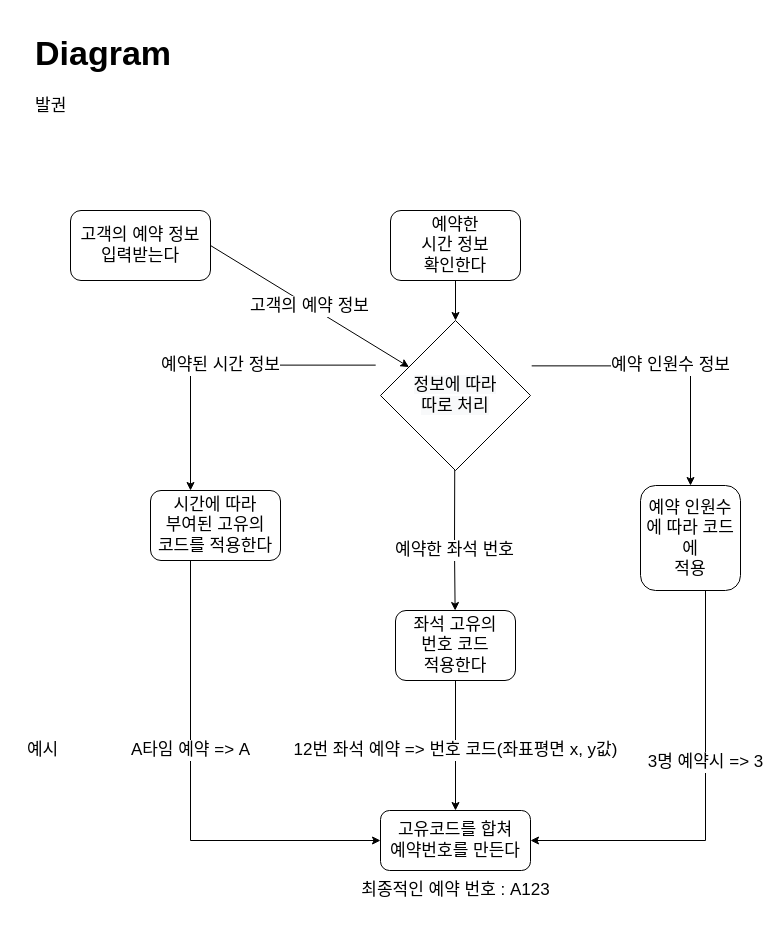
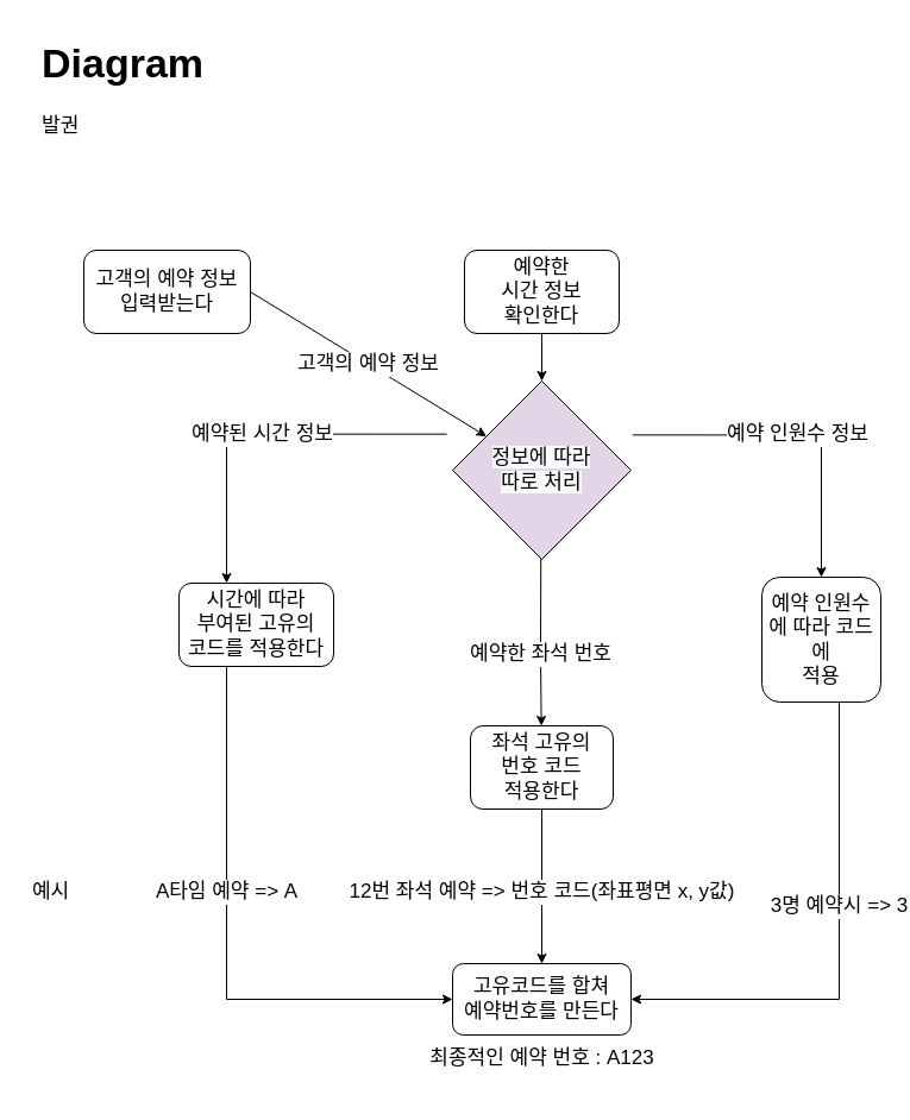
  <mxCell id="0" />
  <mxCell id="1" parent="0" />
  <mxCell id="2" value="&lt;font style=&quot;font-size: 17px&quot;&gt;고객의 예약 정보 &lt;br&gt;입력받는다&lt;/font&gt;" style="rounded=1;whiteSpace=wrap;html=1;" parent="1" vertex="1"><mxGeometry x="70" y="210" width="140" height="70" as="geometry" /></mxCell>
  <mxCell id="3" value="예약한 &lt;br&gt;시간 정보 &lt;br&gt;확인한다" style="rounded=1;whiteSpace=wrap;html=1;fontSize=17;" parent="1" vertex="1"><mxGeometry x="390" y="210" width="130" height="70" as="geometry" /></mxCell>
  <mxCell id="4" value="&lt;h1&gt;Diagram&lt;/h1&gt;&lt;p&gt;발권&lt;/p&gt;" style="text;html=1;strokeColor=none;fillColor=none;spacing=5;spacingTop=-20;whiteSpace=wrap;overflow=hidden;rounded=0;fontSize=17;" parent="1" vertex="1"><mxGeometry x="30" y="20" width="190" height="120" as="geometry" /></mxCell>
  <mxCell id="5" value="고객의 예약 정보" style="endArrow=classic;html=1;rounded=0;fontSize=17;exitX=1;exitY=0.5;exitDx=0;exitDy=0;" parent="1" source="2" target="16" edge="1"><mxGeometry width="50" height="50" relative="1" as="geometry"><mxPoint x="380" y="360" as="sourcePoint" /><mxPoint x="430" y="310" as="targetPoint" /></mxGeometry></mxCell>
  <mxCell id="6" value="시간에 따라 &lt;br&gt;부여된 고유의&lt;br&gt;코드를 적용한다" style="rounded=1;whiteSpace=wrap;html=1;fontSize=17;" parent="1" vertex="1"><mxGeometry x="150" y="490" width="130" height="70" as="geometry" /></mxCell>
  <mxCell id="7" value="예약된 시간 정보" style="edgeStyle=segmentEdgeStyle;endArrow=classic;html=1;rounded=0;fontSize=17;exitX=-0.032;exitY=0.496;exitDx=0;exitDy=0;exitPerimeter=0;" parent="1" edge="1"><mxGeometry width="50" height="50" relative="1" as="geometry"><mxPoint x="375.2" y="364.64" as="sourcePoint" /><mxPoint x="190" y="490" as="targetPoint" /></mxGeometry></mxCell>
  <mxCell id="8" value="" style="endArrow=classic;html=1;rounded=0;fontSize=17;exitX=0.5;exitY=1;exitDx=0;exitDy=0;" parent="1" source="3" edge="1"><mxGeometry width="50" height="50" relative="1" as="geometry"><mxPoint x="380" y="360" as="sourcePoint" /><mxPoint x="455" y="320" as="targetPoint" /></mxGeometry></mxCell>
  <mxCell id="9" value="예약한 좌석 번호" style="endArrow=classic;html=1;rounded=0;fontSize=17;exitX=0.496;exitY=0.984;exitDx=0;exitDy=0;exitPerimeter=0;" parent="1" target="10" edge="1"><mxGeometry x="0.404" width="50" height="50" relative="1" as="geometry"><mxPoint x="454.4" y="408.56" as="sourcePoint" /><mxPoint x="454" y="470" as="targetPoint" /><Array as="points"><mxPoint x="454" y="550" /></Array><mxPoint as="offset" /></mxGeometry></mxCell>
  <mxCell id="10" value="좌석 고유의 &lt;br&gt;번호 코드 &lt;br&gt;적용한다" style="rounded=1;whiteSpace=wrap;html=1;fontSize=17;" parent="1" vertex="1"><mxGeometry x="395" y="610" width="120" height="70" as="geometry" /></mxCell>
  <mxCell id="11" value="예시&amp;nbsp;" style="text;html=1;strokeColor=none;fillColor=none;align=center;verticalAlign=middle;whiteSpace=wrap;rounded=0;fontSize=17;" parent="1" vertex="1"><mxGeometry x="20" y="720" width="50" height="60" as="geometry" /></mxCell>
  <mxCell id="12" value="예약 인원수 정보" style="edgeStyle=segmentEdgeStyle;endArrow=classic;html=1;rounded=0;fontSize=17;exitX=1.008;exitY=0.504;exitDx=0;exitDy=0;exitPerimeter=0;entryX=0.5;entryY=0;entryDx=0;entryDy=0;" parent="1" target="13" edge="1"><mxGeometry width="50" height="50" relative="1" as="geometry"><mxPoint x="531.2" y="365.36" as="sourcePoint" /><mxPoint x="710" y="490" as="targetPoint" /></mxGeometry></mxCell>
  <mxCell id="13" value="예약 인원수에 따라 코드에 &lt;br&gt;적용" style="rounded=1;whiteSpace=wrap;html=1;fontSize=17;" parent="1" vertex="1"><mxGeometry x="640" y="485" width="100" height="105" as="geometry" /></mxCell>
  <mxCell id="14" value="최종적인 예약 번호 : A123" style="text;html=1;strokeColor=none;fillColor=none;align=center;verticalAlign=middle;whiteSpace=wrap;rounded=0;fontSize=17;" parent="1" vertex="1"><mxGeometry x="322.5" y="860" width="265" height="60" as="geometry" /></mxCell>
  <mxCell id="15" value="고유코드를 합쳐 &lt;br&gt;예약번호를 만든다" style="rounded=1;whiteSpace=wrap;html=1;fontSize=17;" parent="1" vertex="1"><mxGeometry x="380" y="810" width="150" height="60" as="geometry" /></mxCell>
- <mxCell id="16" value="&#10;&#10;&lt;span style=&quot;color: rgb(0, 0, 0); font-family: helvetica; font-size: 17px; font-style: normal; font-weight: 400; letter-spacing: normal; text-align: center; text-indent: 0px; text-transform: none; word-spacing: 0px; background-color: rgb(248, 249, 250); display: inline; float: none;&quot;&gt;정보에 따라&lt;/span&gt;&lt;br style=&quot;color: rgb(0, 0, 0); font-family: helvetica; font-size: 17px; font-style: normal; font-weight: 400; letter-spacing: normal; text-align: center; text-indent: 0px; text-transform: none; word-spacing: 0px; background-color: rgb(248, 249, 250);&quot;&gt;&lt;span style=&quot;color: rgb(0, 0, 0); font-family: helvetica; font-size: 17px; font-style: normal; font-weight: 400; letter-spacing: normal; text-align: center; text-indent: 0px; text-transform: none; word-spacing: 0px; background-color: rgb(248, 249, 250); display: inline; float: none;&quot;&gt;따로 처리&lt;/span&gt;&#10;&#10;" style="rhombus;whiteSpace=wrap;html=1;fontSize=17;" parent="1" vertex="1"><mxGeometry x="380" y="320" width="150" height="150" as="geometry" /></mxCell>
+ <mxCell id="16" value="&#10;&#10;&lt;span style=&quot;color: rgb(0, 0, 0); font-family: helvetica; font-size: 17px; font-style: normal; font-weight: 400; letter-spacing: normal; text-align: center; text-indent: 0px; text-transform: none; word-spacing: 0px; background-color: rgb(248, 249, 250); display: inline; float: none;&quot;&gt;정보에 따라&lt;/span&gt;&lt;br style=&quot;color: rgb(0, 0, 0); font-family: helvetica; font-size: 17px; font-style: normal; font-weight: 400; letter-spacing: normal; text-align: center; text-indent: 0px; text-transform: none; word-spacing: 0px; background-color: rgb(248, 249, 250);&quot;&gt;&lt;span style=&quot;color: rgb(0, 0, 0); font-family: helvetica; font-size: 17px; font-style: normal; font-weight: 400; letter-spacing: normal; text-align: center; text-indent: 0px; text-transform: none; word-spacing: 0px; background-color: rgb(248, 249, 250); display: inline; float: none;&quot;&gt;따로 처리&lt;/span&gt;&#10;&#10;" style="rhombus;whiteSpace=wrap;html=1;fontSize=17;fillColor=#e1d5e7;" parent="1" vertex="1"><mxGeometry x="380" y="320" width="150" height="150" as="geometry" /></mxCell>
  <mxCell id="17" value="A타임 예약 =&amp;gt; A" style="edgeStyle=segmentEdgeStyle;endArrow=classic;html=1;rounded=0;fontSize=17;exitX=0.25;exitY=1;exitDx=0;exitDy=0;entryX=0;entryY=0.5;entryDx=0;entryDy=0;" parent="1" source="6" target="15" edge="1"><mxGeometry x="-0.173" width="50" height="50" relative="1" as="geometry"><mxPoint x="380" y="700" as="sourcePoint" /><mxPoint x="350" y="840" as="targetPoint" /><Array as="points"><mxPoint x="190" y="560" /><mxPoint x="190" y="840" /></Array><mxPoint as="offset" /></mxGeometry></mxCell>
  <mxCell id="18" value="12번 좌석 예약 =&amp;gt; 번호 코드(좌표평면 x, y값)" style="endArrow=classic;html=1;rounded=0;fontSize=17;entryX=0.5;entryY=0;entryDx=0;entryDy=0;exitX=0.5;exitY=1;exitDx=0;exitDy=0;" parent="1" source="10" target="15" edge="1"><mxGeometry x="0.077" width="50" height="50" relative="1" as="geometry"><mxPoint x="380" y="700" as="sourcePoint" /><mxPoint x="430" y="650" as="targetPoint" /><mxPoint as="offset" /></mxGeometry></mxCell>
  <mxCell id="19" value="3명 예약시 =&amp;gt; 3" style="edgeStyle=segmentEdgeStyle;endArrow=classic;html=1;rounded=0;fontSize=17;exitX=0.5;exitY=1;exitDx=0;exitDy=0;entryX=1;entryY=0.5;entryDx=0;entryDy=0;" parent="1" source="13" target="15" edge="1"><mxGeometry x="-0.152" width="50" height="50" relative="1" as="geometry"><mxPoint x="380" y="760" as="sourcePoint" /><mxPoint x="430" y="710" as="targetPoint" /><Array as="points"><mxPoint x="705" y="840" /></Array><mxPoint as="offset" /></mxGeometry></mxCell>
